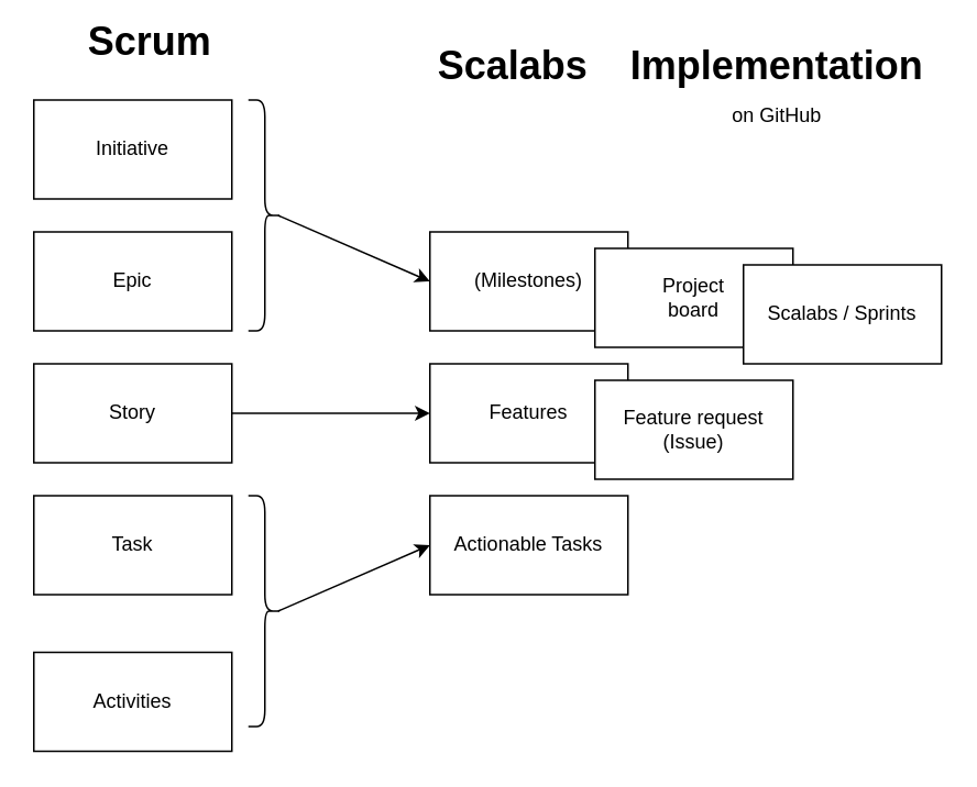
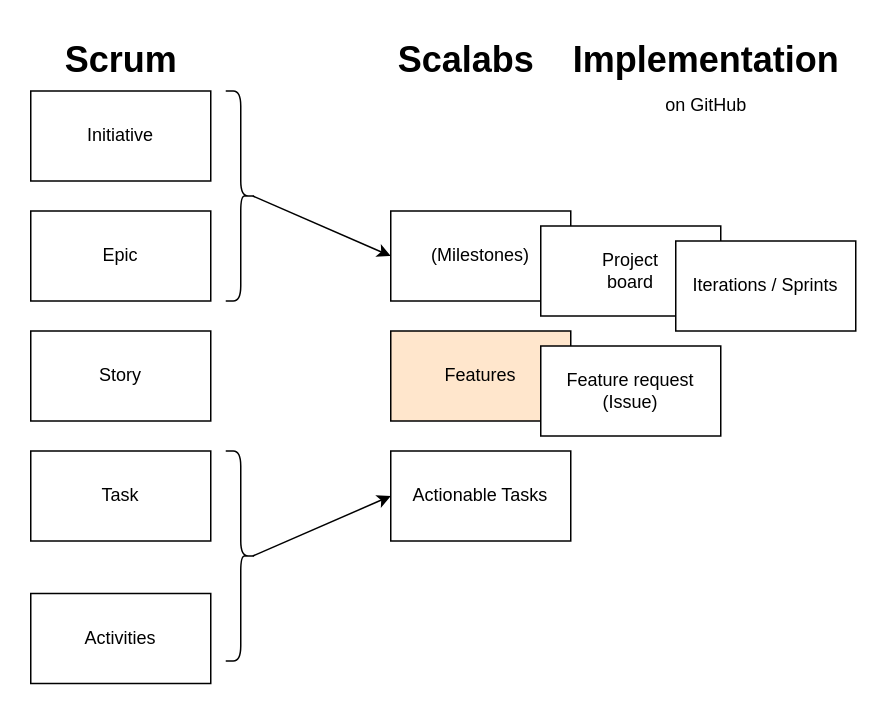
  <mxCell id="0" />
  <mxCell id="1" parent="0" />
  <mxCell id="2" value="Initiative" style="rounded=0;whiteSpace=wrap;html=1;" vertex="1" parent="1"><mxGeometry x="20" y="60" width="120" height="60" as="geometry" /></mxCell>
  <mxCell id="3" value="Epic" style="rounded=0;whiteSpace=wrap;html=1;" vertex="1" parent="1"><mxGeometry x="20" y="140" width="120" height="60" as="geometry" /></mxCell>
- <mxCell id="4" style="edgeStyle=orthogonalEdgeStyle;rounded=0;orthogonalLoop=1;jettySize=auto;html=1;entryX=0;entryY=0.5;entryDx=0;entryDy=0;" edge="1" parent="1" source="5" target="8"><mxGeometry relative="1" as="geometry" /></mxCell>
  <mxCell id="5" value="Story" style="rounded=0;whiteSpace=wrap;html=1;" vertex="1" parent="1"><mxGeometry x="20" y="220" width="120" height="60" as="geometry" /></mxCell>
  <mxCell id="6" value="Task" style="rounded=0;whiteSpace=wrap;html=1;" vertex="1" parent="1"><mxGeometry x="20" y="300" width="120" height="60" as="geometry" /></mxCell>
  <mxCell id="7" value="Activities" style="rounded=0;whiteSpace=wrap;html=1;" vertex="1" parent="1"><mxGeometry x="20" y="395" width="120" height="60" as="geometry" /></mxCell>
- <mxCell id="8" value="Features" style="rounded=0;whiteSpace=wrap;html=1;" vertex="1" parent="1"><mxGeometry x="260" y="220" width="120" height="60" as="geometry" /></mxCell>
+ <mxCell id="8" value="Features" style="rounded=0;whiteSpace=wrap;html=1;fillColor=#ffe6cc;" vertex="1" parent="1"><mxGeometry x="260" y="220" width="120" height="60" as="geometry" /></mxCell>
  <mxCell id="9" value="Actionable Tasks" style="rounded=0;whiteSpace=wrap;html=1;" vertex="1" parent="1"><mxGeometry x="260" y="300" width="120" height="60" as="geometry" /></mxCell>
  <mxCell id="10" value="(Milestones)" style="rounded=0;whiteSpace=wrap;html=1;" vertex="1" parent="1"><mxGeometry x="260" y="140" width="120" height="60" as="geometry" /></mxCell>
  <mxCell id="11" value="Project&lt;br&gt;board" style="rounded=0;whiteSpace=wrap;html=1;" vertex="1" parent="1"><mxGeometry x="360" y="150" width="120" height="60" as="geometry" /></mxCell>
- <mxCell id="12" value="Scalabs / Sprints" style="rounded=0;whiteSpace=wrap;html=1;" vertex="1" parent="1"><mxGeometry x="450" y="160" width="120" height="60" as="geometry" /></mxCell>
+ <mxCell id="12" value="Iterations / Sprints" style="rounded=0;whiteSpace=wrap;html=1;" vertex="1" parent="1"><mxGeometry x="450" y="160" width="120" height="60" as="geometry" /></mxCell>
  <mxCell id="13" value="Feature request (Issue)" style="rounded=0;whiteSpace=wrap;html=1;" vertex="1" parent="1"><mxGeometry x="360" y="230" width="120" height="60" as="geometry" /></mxCell>
  <mxCell id="14" value="" style="shape=curlyBracket;whiteSpace=wrap;html=1;rounded=1;flipH=1;labelPosition=right;verticalLabelPosition=middle;align=left;verticalAlign=middle;size=0.5;" vertex="1" parent="1"><mxGeometry x="150" y="300" width="20" height="140" as="geometry" /></mxCell>
  <mxCell id="15" value="" style="endArrow=classic;html=1;rounded=0;entryX=0;entryY=0.5;entryDx=0;entryDy=0;exitX=0.1;exitY=0.5;exitDx=0;exitDy=0;exitPerimeter=0;" edge="1" parent="1" source="14" target="9"><mxGeometry width="50" height="50" relative="1" as="geometry"><mxPoint x="170" y="400" as="sourcePoint" /><mxPoint x="220" y="350" as="targetPoint" /></mxGeometry></mxCell>
  <mxCell id="16" value="" style="shape=curlyBracket;whiteSpace=wrap;html=1;rounded=1;flipH=1;labelPosition=right;verticalLabelPosition=middle;align=left;verticalAlign=middle;" vertex="1" parent="1"><mxGeometry x="150" y="60" width="20" height="140" as="geometry" /></mxCell>
  <mxCell id="17" value="" style="endArrow=classic;html=1;rounded=0;entryX=0;entryY=0.5;entryDx=0;entryDy=0;exitX=0.1;exitY=0.5;exitDx=0;exitDy=0;exitPerimeter=0;" edge="1" parent="1" source="16" target="10"><mxGeometry width="50" height="50" relative="1" as="geometry"><mxPoint x="200" y="190" as="sourcePoint" /><mxPoint x="250" y="140" as="targetPoint" /></mxGeometry></mxCell>
- <mxCell id="18" value="Scrum" style="text;strokeColor=none;fillColor=none;html=1;fontSize=24;fontStyle=1;verticalAlign=middle;align=center;" vertex="1" parent="1"><mxGeometry x="40" y="5" width="100" height="40" as="geometry" /></mxCell>
+ <mxCell id="18" value="Scrum" style="text;strokeColor=none;fillColor=none;html=1;fontSize=24;fontStyle=1;verticalAlign=middle;align=center;" vertex="1" parent="1"><mxGeometry x="30" width="100" height="40" as="geometry" y="20" /></mxCell>
  <mxCell id="19" value="Scalabs" style="text;strokeColor=none;fillColor=none;html=1;fontSize=24;fontStyle=1;verticalAlign=middle;align=center;" vertex="1" parent="1"><mxGeometry x="260" width="100" height="40" as="geometry" y="20" /></mxCell>
  <mxCell id="20" value="Implementation" style="text;strokeColor=none;fillColor=none;html=1;fontSize=24;fontStyle=1;verticalAlign=middle;align=center;" vertex="1" parent="1"><mxGeometry x="420" width="100" height="40" as="geometry" y="20" /></mxCell>
  <mxCell id="21" value="on GitHub" style="text;html=1;align=center;verticalAlign=middle;resizable=0;points=[];autosize=1;strokeColor=none;fillColor=none;" vertex="1" parent="1"><mxGeometry x="430" y="55" width="80" height="30" as="geometry" /></mxCell>
